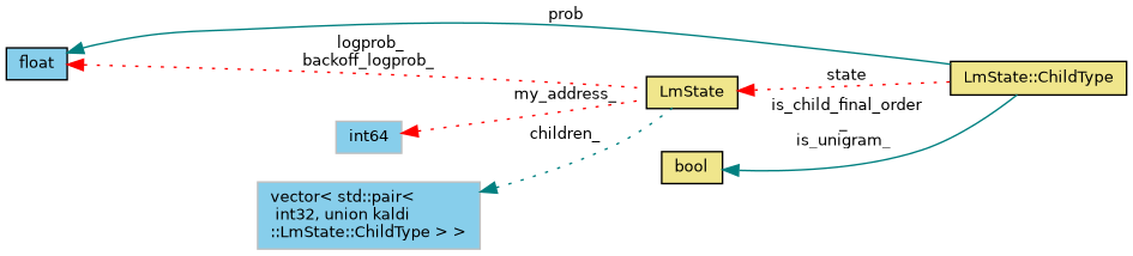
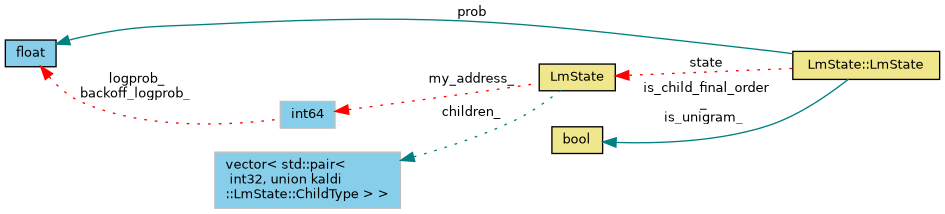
  digraph {
    rankdir=LR
    node [color=black fillcolor=khaki fontname=Helvetica fontsize=10 shape=record style=filled]
    edge [color=red dir=back fontname=Helvetica fontsize=10 labelfontname=Helvetica labelfontsize=10 style=dotted]
-   n1 [fontcolor=black height=0.2 label="LmState::ChildType" width=0.4]
+   n1 [fontcolor=black height=0.2 label="LmState::LmState" width=0.4]
    n2 [height=0.2 label=LmState width=0.4]
    n3 [fillcolor=skyblue height=0.2 label=float width=0.4]
    n4 [color=grey75 fillcolor=skyblue height=0.2 label=int64 width=0.4]
    n5 [color=grey75 fillcolor=skyblue height=0.2 label="vector\< std::pair\<\l int32, union kaldi\l::LmState::ChildType \> \>" width=0.4]
    n6 [height=0.2 label=bool width=0.4]
    n2 -> n1 [label=" state"]
    n3 -> n1 [color=teal label=" prob" style=solid]
-   n3 -> n2 [label=" logprob_\nbackoff_logprob_"]
+   n3 -> n4 [label=" logprob_\nbackoff_logprob_"]
    n4 -> n2 [label=" my_address_"]
    n5 -> n2 [color=teal label=" children_"]
    n6 -> n1 [color=teal label=" is_child_final_order\l_\nis_unigram_" style=solid]
  }
